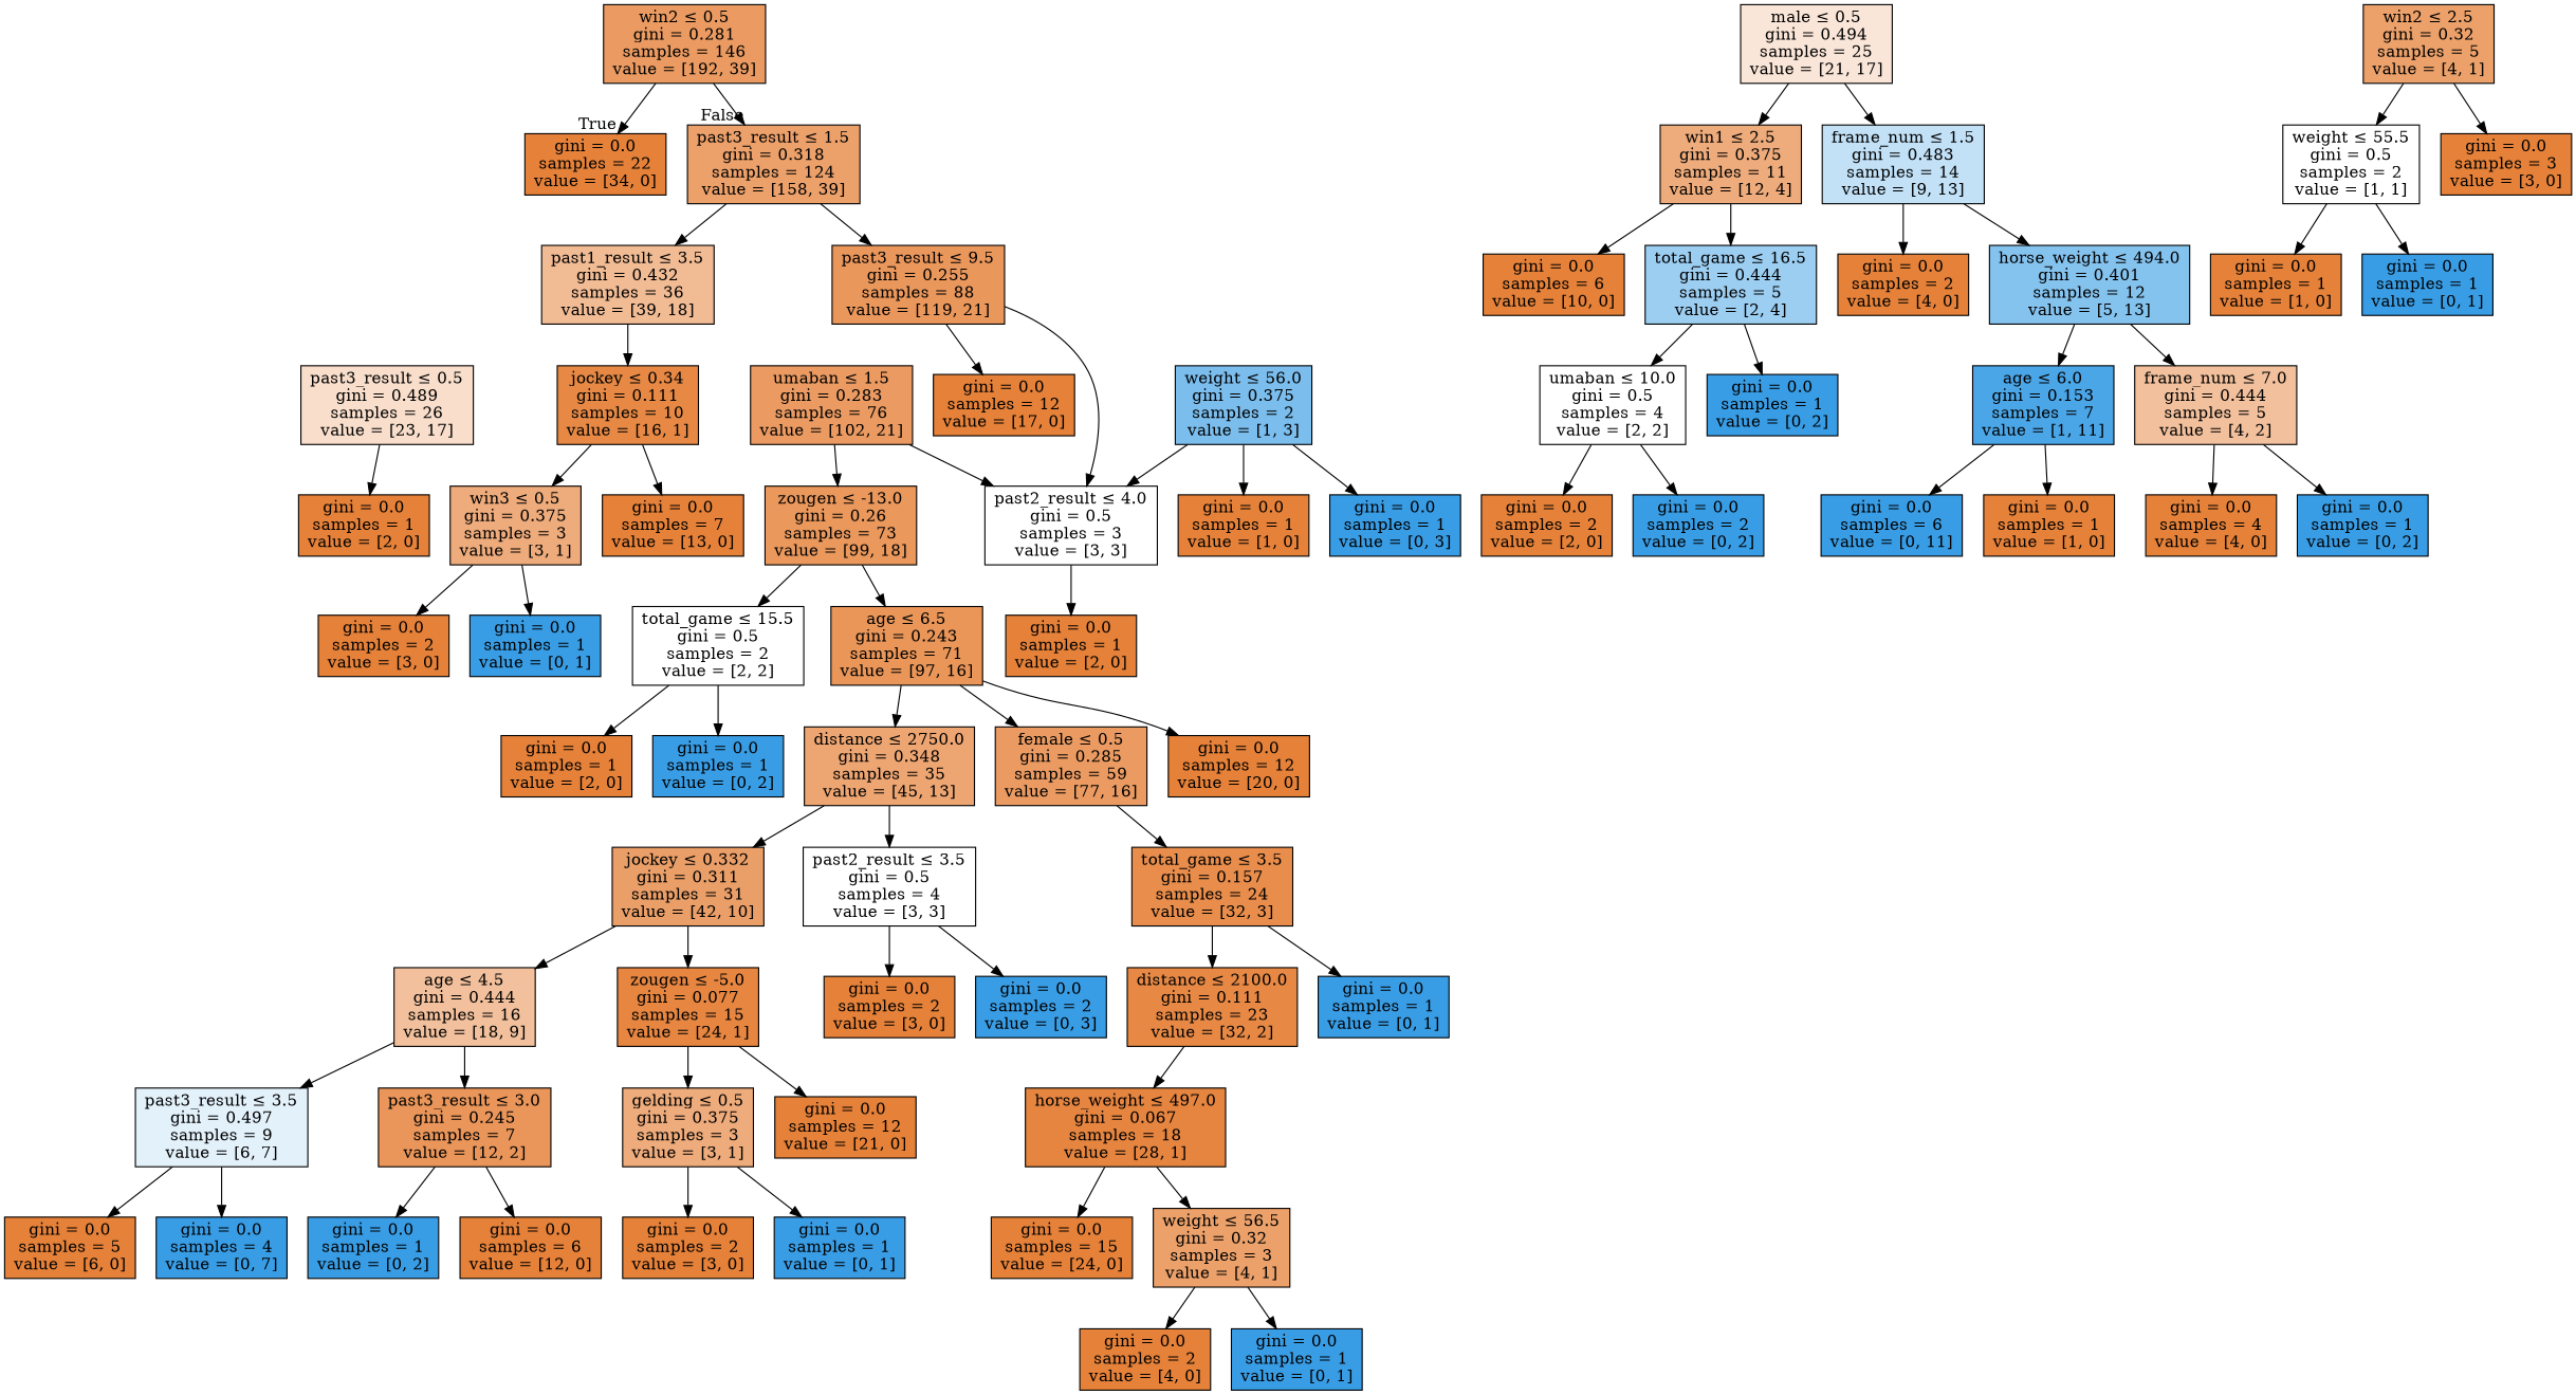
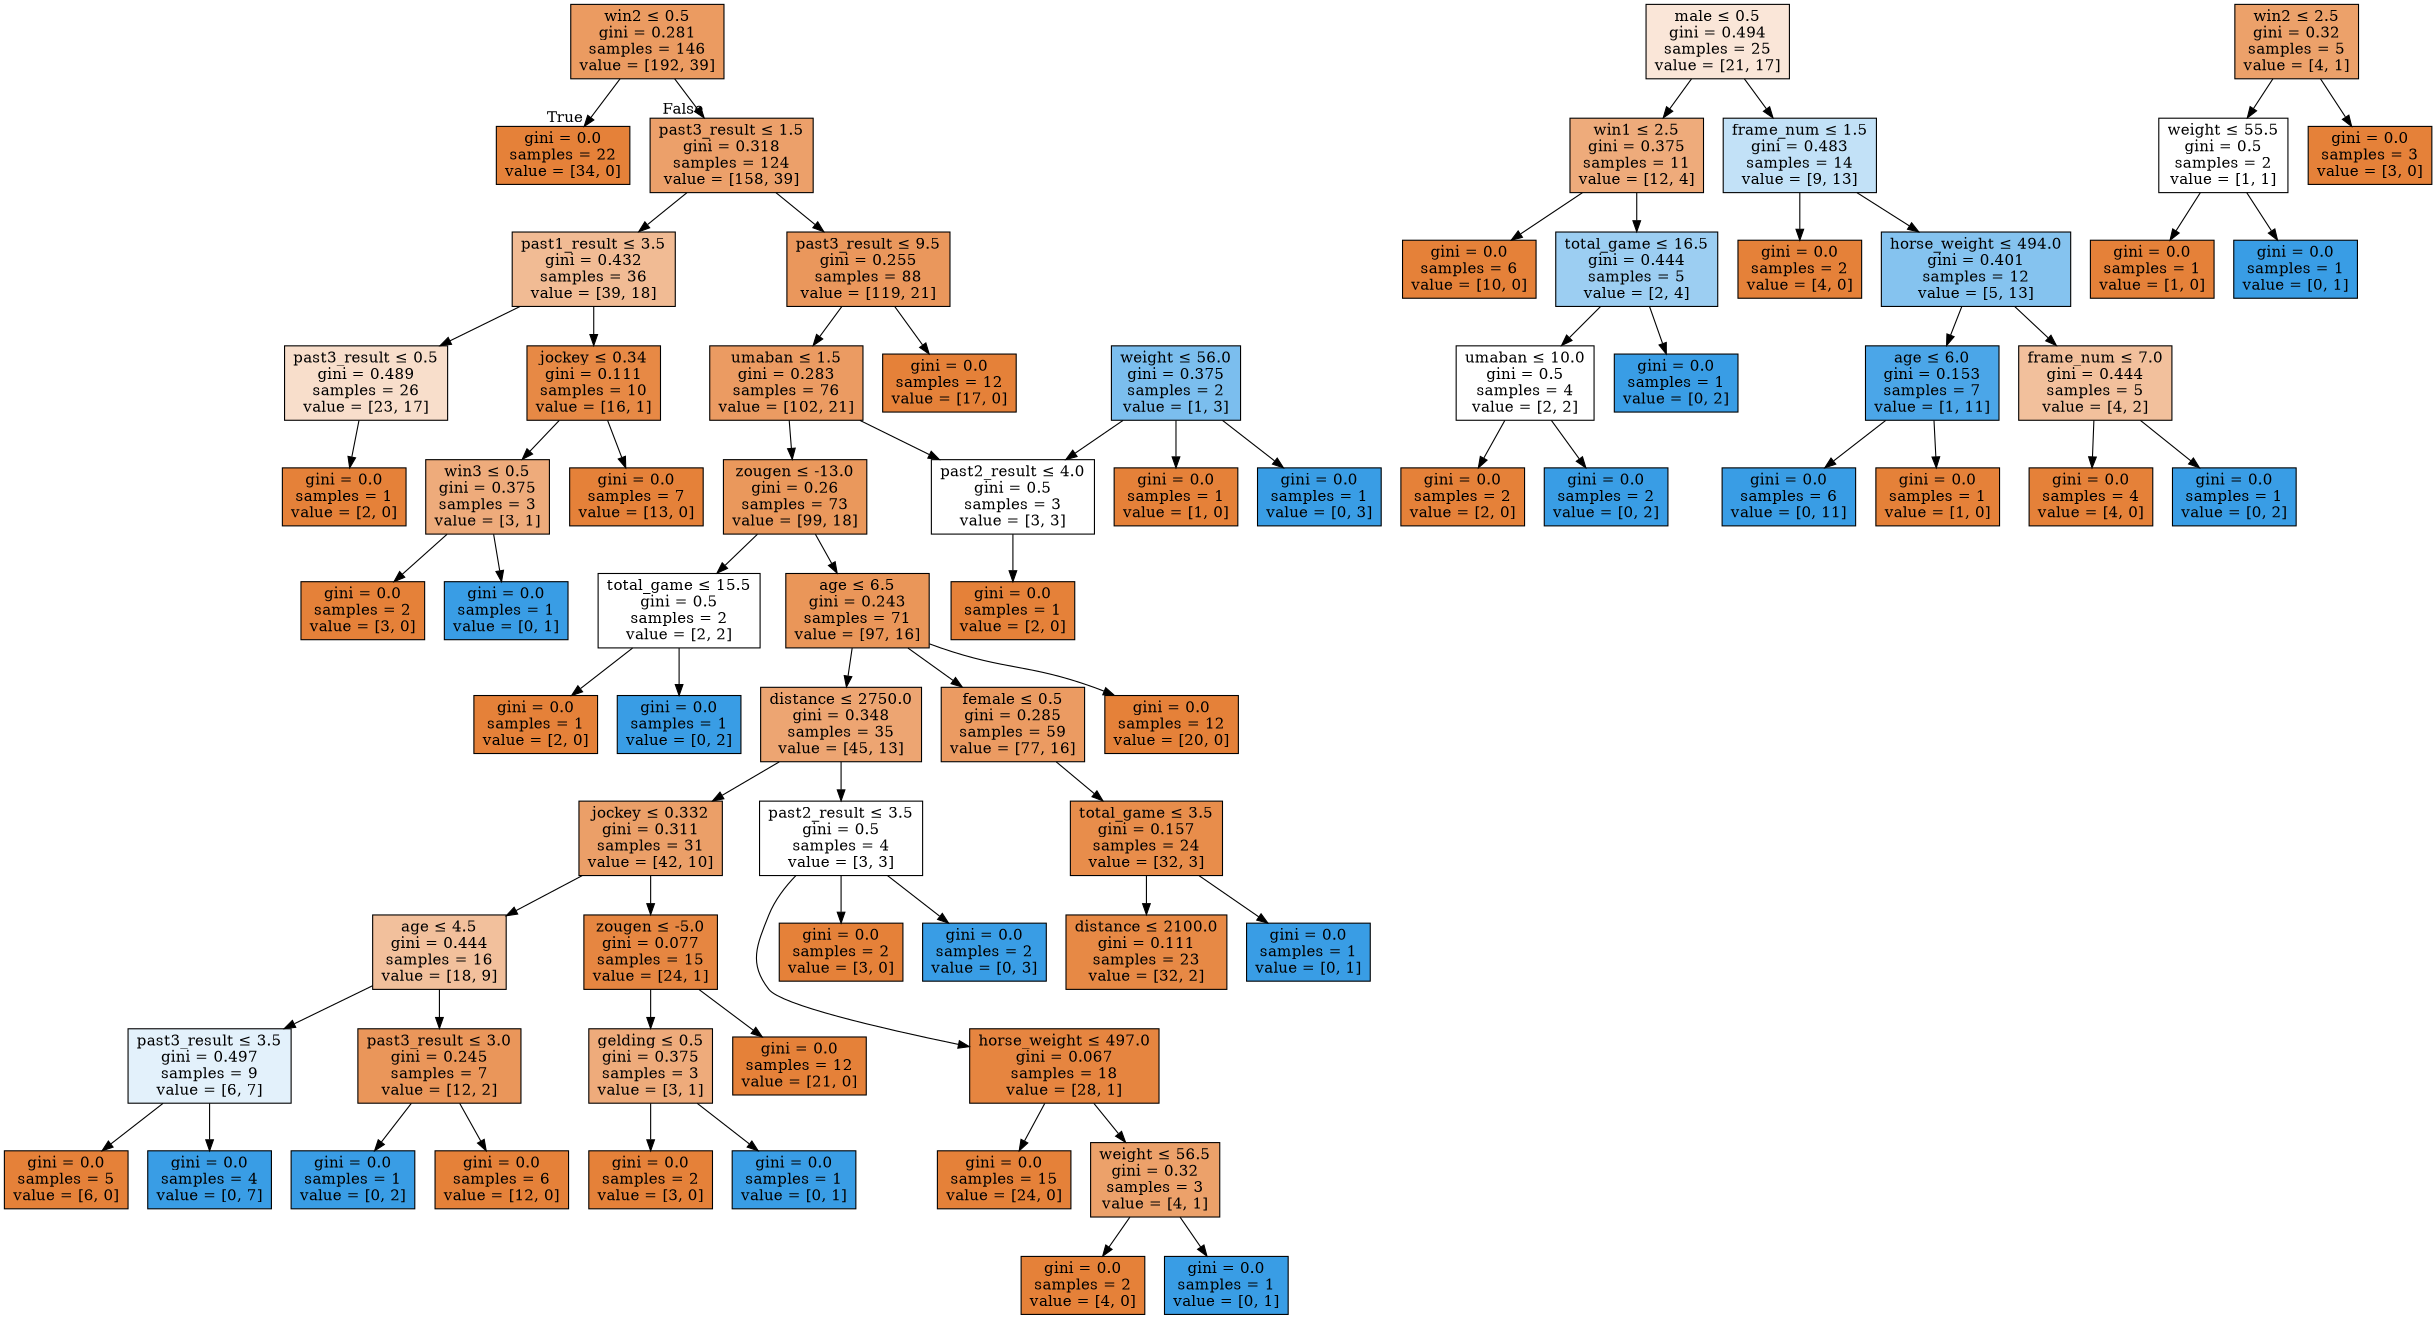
  digraph {
    node [color=black fillcolor="#e58139ff" shape=box style=filled]
    n1 [fillcolor="#e58139cb" label=<win2 &le; 0.5<br/>gini = 0.281<br/>samples = 146<br/>value = [192, 39]>]
    n2 [label=<gini = 0.0<br/>samples = 22<br/>value = [34, 0]>]
    n3 [fillcolor="#e58139c0" label=<past3_result &le; 1.5<br/>gini = 0.318<br/>samples = 124<br/>value = [158, 39]>]
    n4 [fillcolor="#e5813989" label=<past1_result &le; 3.5<br/>gini = 0.432<br/>samples = 36<br/>value = [39, 18]>]
    n5 [fillcolor="#e58139d2" label=<past3_result &le; 9.5<br/>gini = 0.255<br/>samples = 88<br/>value = [119, 21]>]
    n6 [fillcolor="#e5813943" label=<past3_result &le; 0.5<br/>gini = 0.489<br/>samples = 26<br/>value = [23, 17]>]
    n7 [fillcolor="#e58139ef" label=<jockey &le; 0.34<br/>gini = 0.111<br/>samples = 10<br/>value = [16, 1]>]
    n8 [fillcolor="#e58139ca" label=<umaban &le; 1.5<br/>gini = 0.283<br/>samples = 76<br/>value = [102, 21]>]
    n9 [label=<gini = 0.0<br/>samples = 12<br/>value = [17, 0]>]
    n10 [label=<gini = 0.0<br/>samples = 1<br/>value = [2, 0]>]
    n11 [label=<gini = 0.0<br/>samples = 7<br/>value = [13, 0]>]
    n12 [fillcolor="#e58139aa" label=<win3 &le; 0.5<br/>gini = 0.375<br/>samples = 3<br/>value = [3, 1]>]
    n13 [fillcolor="#e5813931" label=<male &le; 0.5<br/>gini = 0.494<br/>samples = 25<br/>value = [21, 17]>]
    n14 [fillcolor="#e58139aa" label=<win1 &le; 2.5<br/>gini = 0.375<br/>samples = 11<br/>value = [12, 4]>]
    n15 [fillcolor="#399de54e" label=<frame_num &le; 1.5<br/>gini = 0.483<br/>samples = 14<br/>value = [9, 13]>]
    n16 [label=<gini = 0.0<br/>samples = 6<br/>value = [10, 0]>]
    n17 [fillcolor="#399de57f" label=<total_game &le; 16.5<br/>gini = 0.444<br/>samples = 5<br/>value = [2, 4]>]
    n18 [label=<gini = 0.0<br/>samples = 2<br/>value = [4, 0]>]
    n19 [fillcolor="#399de59d" label=<horse_weight &le; 494.0<br/>gini = 0.401<br/>samples = 12<br/>value = [5, 13]>]
    n20 [fillcolor="#e5813900" label=<umaban &le; 10.0<br/>gini = 0.5<br/>samples = 4<br/>value = [2, 2]>]
    n21 [fillcolor="#399de5ff" label=<gini = 0.0<br/>samples = 1<br/>value = [0, 2]>]
    n22 [label=<gini = 0.0<br/>samples = 2<br/>value = [2, 0]>]
    n23 [fillcolor="#399de5ff" label=<gini = 0.0<br/>samples = 2<br/>value = [0, 2]>]
    n24 [fillcolor="#399de5e8" label=<age &le; 6.0<br/>gini = 0.153<br/>samples = 7<br/>value = [1, 11]>]
    n25 [fillcolor="#e581397f" label=<frame_num &le; 7.0<br/>gini = 0.444<br/>samples = 5<br/>value = [4, 2]>]
    n26 [fillcolor="#399de5ff" label=<gini = 0.0<br/>samples = 6<br/>value = [0, 11]>]
    n27 [label=<gini = 0.0<br/>samples = 1<br/>value = [1, 0]>]
    n28 [label=<gini = 0.0<br/>samples = 4<br/>value = [4, 0]>]
    n29 [fillcolor="#399de5ff" label=<gini = 0.0<br/>samples = 1<br/>value = [0, 2]>]
    n30 [fillcolor="#399de5ff" label=<gini = 0.0<br/>samples = 1<br/>value = [0, 1]>]
    n31 [label=<gini = 0.0<br/>samples = 2<br/>value = [3, 0]>]
    n32 [fillcolor="#e5813900" label=<past2_result &le; 4.0<br/>gini = 0.5<br/>samples = 3<br/>value = [3, 3]>]
    n33 [fillcolor="#e58139d1" label=<zougen &le; -13.0<br/>gini = 0.26<br/>samples = 73<br/>value = [99, 18]>]
    n34 [label=<gini = 0.0<br/>samples = 1<br/>value = [2, 0]>]
    n35 [fillcolor="#e5813900" label=<total_game &le; 15.5<br/>gini = 0.5<br/>samples = 2<br/>value = [2, 2]>]
    n36 [fillcolor="#e58139d5" label=<age &le; 6.5<br/>gini = 0.243<br/>samples = 71<br/>value = [97, 16]>]
    n37 [fillcolor="#399de5aa" label=<weight &le; 56.0<br/>gini = 0.375<br/>samples = 2<br/>value = [1, 3]>]
    n38 [fillcolor="#399de5ff" label=<gini = 0.0<br/>samples = 1<br/>value = [0, 3]>]
    n39 [label=<gini = 0.0<br/>samples = 1<br/>value = [1, 0]>]
    n40 [fillcolor="#399de5ff" label=<gini = 0.0<br/>samples = 1<br/>value = [0, 2]>]
    n41 [label=<gini = 0.0<br/>samples = 1<br/>value = [2, 0]>]
    n42 [fillcolor="#e58139ca" label=<female &le; 0.5<br/>gini = 0.285<br/>samples = 59<br/>value = [77, 16]>]
    n43 [label=<gini = 0.0<br/>samples = 12<br/>value = [20, 0]>]
    n44 [fillcolor="#e58139b5" label=<distance &le; 2750.0<br/>gini = 0.348<br/>samples = 35<br/>value = [45, 13]>]
    n45 [fillcolor="#e58139e7" label=<total_game &le; 3.5<br/>gini = 0.157<br/>samples = 24<br/>value = [32, 3]>]
    n46 [fillcolor="#e58139c2" label=<jockey &le; 0.332<br/>gini = 0.311<br/>samples = 31<br/>value = [42, 10]>]
    n47 [fillcolor="#e5813900" label=<past2_result &le; 3.5<br/>gini = 0.5<br/>samples = 4<br/>value = [3, 3]>]
    n48 [fillcolor="#399de5ff" label=<gini = 0.0<br/>samples = 1<br/>value = [0, 1]>]
    n49 [fillcolor="#e58139ef" label=<distance &le; 2100.0<br/>gini = 0.111<br/>samples = 23<br/>value = [32, 2]>]
    n50 [fillcolor="#e58139f4" label=<zougen &le; -5.0<br/>gini = 0.077<br/>samples = 15<br/>value = [24, 1]>]
    n51 [fillcolor="#e581397f" label=<age &le; 4.5<br/>gini = 0.444<br/>samples = 16<br/>value = [18, 9]>]
    n52 [label=<gini = 0.0<br/>samples = 2<br/>value = [3, 0]>]
    n53 [fillcolor="#399de5ff" label=<gini = 0.0<br/>samples = 2<br/>value = [0, 3]>]
    n54 [fillcolor="#e58139aa" label=<gelding &le; 0.5<br/>gini = 0.375<br/>samples = 3<br/>value = [3, 1]>]
    n55 [label=<gini = 0.0<br/>samples = 12<br/>value = [21, 0]>]
    n56 [fillcolor="#399de524" label=<past3_result &le; 3.5<br/>gini = 0.497<br/>samples = 9<br/>value = [6, 7]>]
    n57 [fillcolor="#e58139d4" label=<past3_result &le; 3.0<br/>gini = 0.245<br/>samples = 7<br/>value = [12, 2]>]
    n58 [label=<gini = 0.0<br/>samples = 2<br/>value = [3, 0]>]
    n59 [fillcolor="#399de5ff" label=<gini = 0.0<br/>samples = 1<br/>value = [0, 1]>]
    n60 [label=<gini = 0.0<br/>samples = 5<br/>value = [6, 0]>]
    n61 [fillcolor="#399de5ff" label=<gini = 0.0<br/>samples = 4<br/>value = [0, 7]>]
    n62 [fillcolor="#399de5ff" label=<gini = 0.0<br/>samples = 1<br/>value = [0, 2]>]
    n63 [label=<gini = 0.0<br/>samples = 6<br/>value = [12, 0]>]
    n64 [fillcolor="#e58139f6" label=<horse_weight &le; 497.0<br/>gini = 0.067<br/>samples = 18<br/>value = [28, 1]>]
    n65 [label=<gini = 0.0<br/>samples = 15<br/>value = [24, 0]>]
    n66 [fillcolor="#e58139bf" label=<weight &le; 56.5<br/>gini = 0.32<br/>samples = 3<br/>value = [4, 1]>]
    n67 [fillcolor="#e58139bf" label=<win2 &le; 2.5<br/>gini = 0.32<br/>samples = 5<br/>value = [4, 1]>]
    n68 [fillcolor="#e5813900" label=<weight &le; 55.5<br/>gini = 0.5<br/>samples = 2<br/>value = [1, 1]>]
    n69 [label=<gini = 0.0<br/>samples = 3<br/>value = [3, 0]>]
    n70 [label=<gini = 0.0<br/>samples = 2<br/>value = [4, 0]>]
    n71 [fillcolor="#399de5ff" label=<gini = 0.0<br/>samples = 1<br/>value = [0, 1]>]
    n72 [label=<gini = 0.0<br/>samples = 1<br/>value = [1, 0]>]
    n73 [fillcolor="#399de5ff" label=<gini = 0.0<br/>samples = 1<br/>value = [0, 1]>]
    n1 -> n2 [headlabel=True labelangle=45 labeldistance=2.5]
    n1 -> n3 [headlabel=False labelangle=-45 labeldistance=2.5]
    n3 -> n4
    n3 -> n5
+   n4 -> n6
    n4 -> n7
-   n5 -> n32
+   n5 -> n8
    n5 -> n9
    n6 -> n10
    n7 -> n11
    n7 -> n12
    n8 -> n32
    n8 -> n33
    n12 -> n30
    n12 -> n31
    n13 -> n14
    n13 -> n15
    n14 -> n16
    n14 -> n17
    n15 -> n18
    n15 -> n19
    n17 -> n20
    n17 -> n21
    n19 -> n24
    n19 -> n25
    n20 -> n22
    n20 -> n23
    n24 -> n26
    n24 -> n27
    n25 -> n28
    n25 -> n29
    n32 -> n34
    n33 -> n35
    n33 -> n36
    n35 -> n40
    n35 -> n41
    n36 -> n42
    n36 -> n43
    n36 -> n44
    n37 -> n32
    n37 -> n38
    n37 -> n39
    n42 -> n45
    n44 -> n46
    n44 -> n47
    n45 -> n48
    n45 -> n49
    n46 -> n50
    n46 -> n51
    n47 -> n52
    n47 -> n53
-   n49 -> n64
+   n47 -> n64
    n50 -> n54
    n50 -> n55
    n51 -> n56
    n51 -> n57
    n54 -> n58
    n54 -> n59
    n56 -> n60
    n56 -> n61
    n57 -> n62
    n57 -> n63
    n64 -> n65
    n64 -> n66
    n66 -> n70
    n66 -> n71
    n67 -> n68
    n67 -> n69
    n68 -> n72
    n68 -> n73
  }
